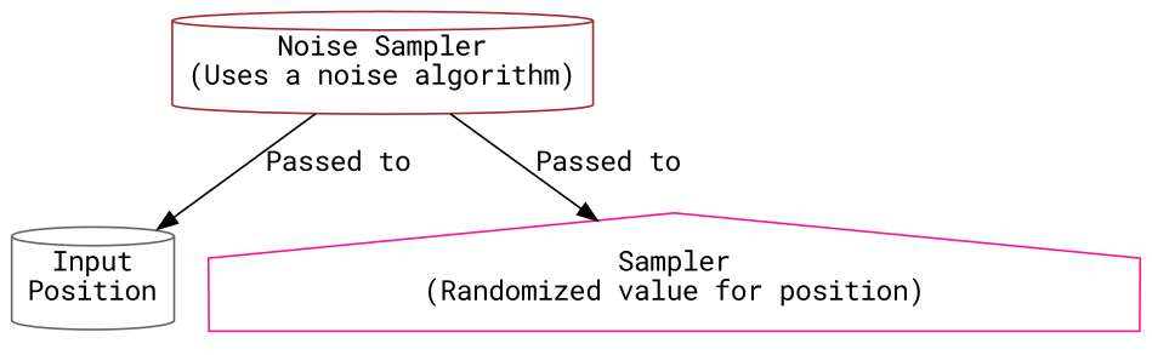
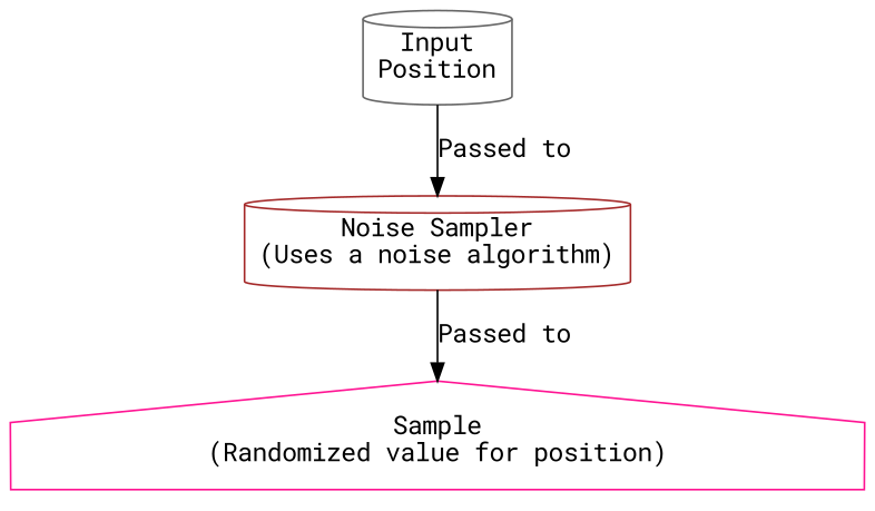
  digraph {
    fontname="Roboto Mono"
    rankdir=UD
    node [fontname="Roboto Mono" shape=cylinder]
    edge [fontname="Roboto Mono"]
    n1 [color=gray40 label="Input\nPosition"]
    n2 [color=brown label="Noise Sampler\n(Uses a noise algorithm)"]
-   n3 [color=deeppink label="Sampler\n(Randomized value for position)" shape=house]
-   n2 -> n1 [label="Passed to"]
+   n3 [color=deeppink label="Sample\n(Randomized value for position)" shape=house]
+   n1 -> n2 [label="Passed to"]
    n2 -> n3 [label="Passed to"]
  }
